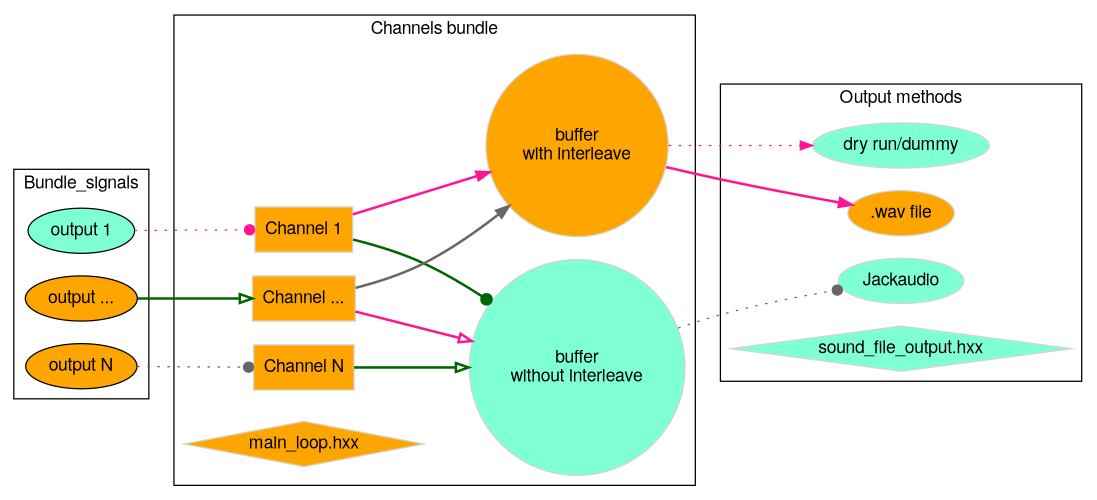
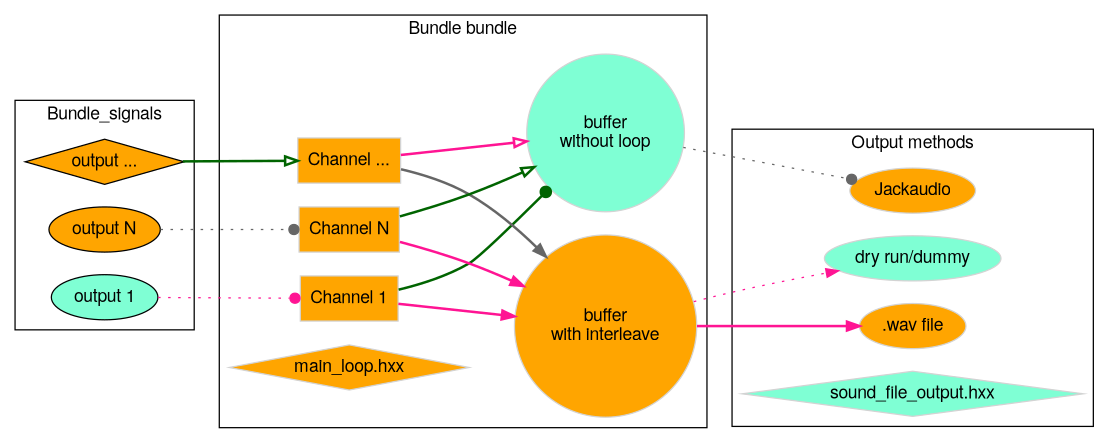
  digraph {
    fontname="Helvetica,Arial,sans-sherif"
    rankdir=LR
    node [fillcolor=orange fontname="Helvetica,Arial,sans-sherif" shape=ellipse style=filled color=lightgrey]
    edge [arrowhead=normal color=deeppink fontname="Helvetica,Arial,sans-sherif" style=bold]
    n1 [fillcolor=aquamarine label="output 1" color=""]
-   n2 [label="output ..." color=""]
+   n2 [label="output ..." shape=diamond color=""]
    n3 [label="output N" color=""]
    n4 [label="<f0>Channel 1" shape=record]
    n5 [label="buffer\nwith interleave" shape=circle]
-   n6 [fillcolor=aquamarine label="buffer\nwithout interleave" shape=circle]
+   n6 [fillcolor=aquamarine label="buffer\nwithout loop" shape=circle]
    n7 [label="<f0>Channel ..." shape=record]
    n8 [label="<f0>Channel N" shape=record]
    n9 [label="main_loop.hxx" shape=diamond]
-   n10 [fillcolor=aquamarine label=Jackaudio]
+   n10 [label=Jackaudio]
    n11 [fillcolor=aquamarine label="dry run/dummy"]
    n12 [label=".wav file"]
    n13 [fillcolor=aquamarine label="sound_file_output.hxx" shape=diamond]
    subgraph cluster_1 {
      label=Bundle_signals
      subgraph sub_2 {
        label=Bundle_signals
        rank=same
        n1
        n2
        n3
      }
    }
    subgraph cluster_3 {
-     label="Channels bundle"
+     label="Bundle bundle"
      n4
      n5
      n6
      n7
      n8
      n9
    }
    subgraph cluster_4 {
      label="Output methods"
      n10
      n11
      n12
      n13
    }
    n1 -> n4 [arrowhead=dot headport=f0 style=dotted]
    n2 -> n7 [arrowhead=onormal color=darkgreen headport=f0]
    n3 -> n8 [arrowhead=dot color=gray40 headport=f0 style=dotted]
    n4 -> n5 [tailport=f0]
    n4 -> n6 [arrowhead=dot color=darkgreen tailport=f0]
    n5 -> n11 [style=dotted]
    n5 -> n12
    n6 -> n10 [arrowhead=dot color=gray40 style=dotted]
    n7 -> n5 [color=gray40 tailport=f0]
    n7 -> n6 [arrowhead=onormal tailport=f0]
+   n8 -> n5 [tailport=f0]
    n8 -> n6 [arrowhead=onormal color=darkgreen tailport=f0]
  }
